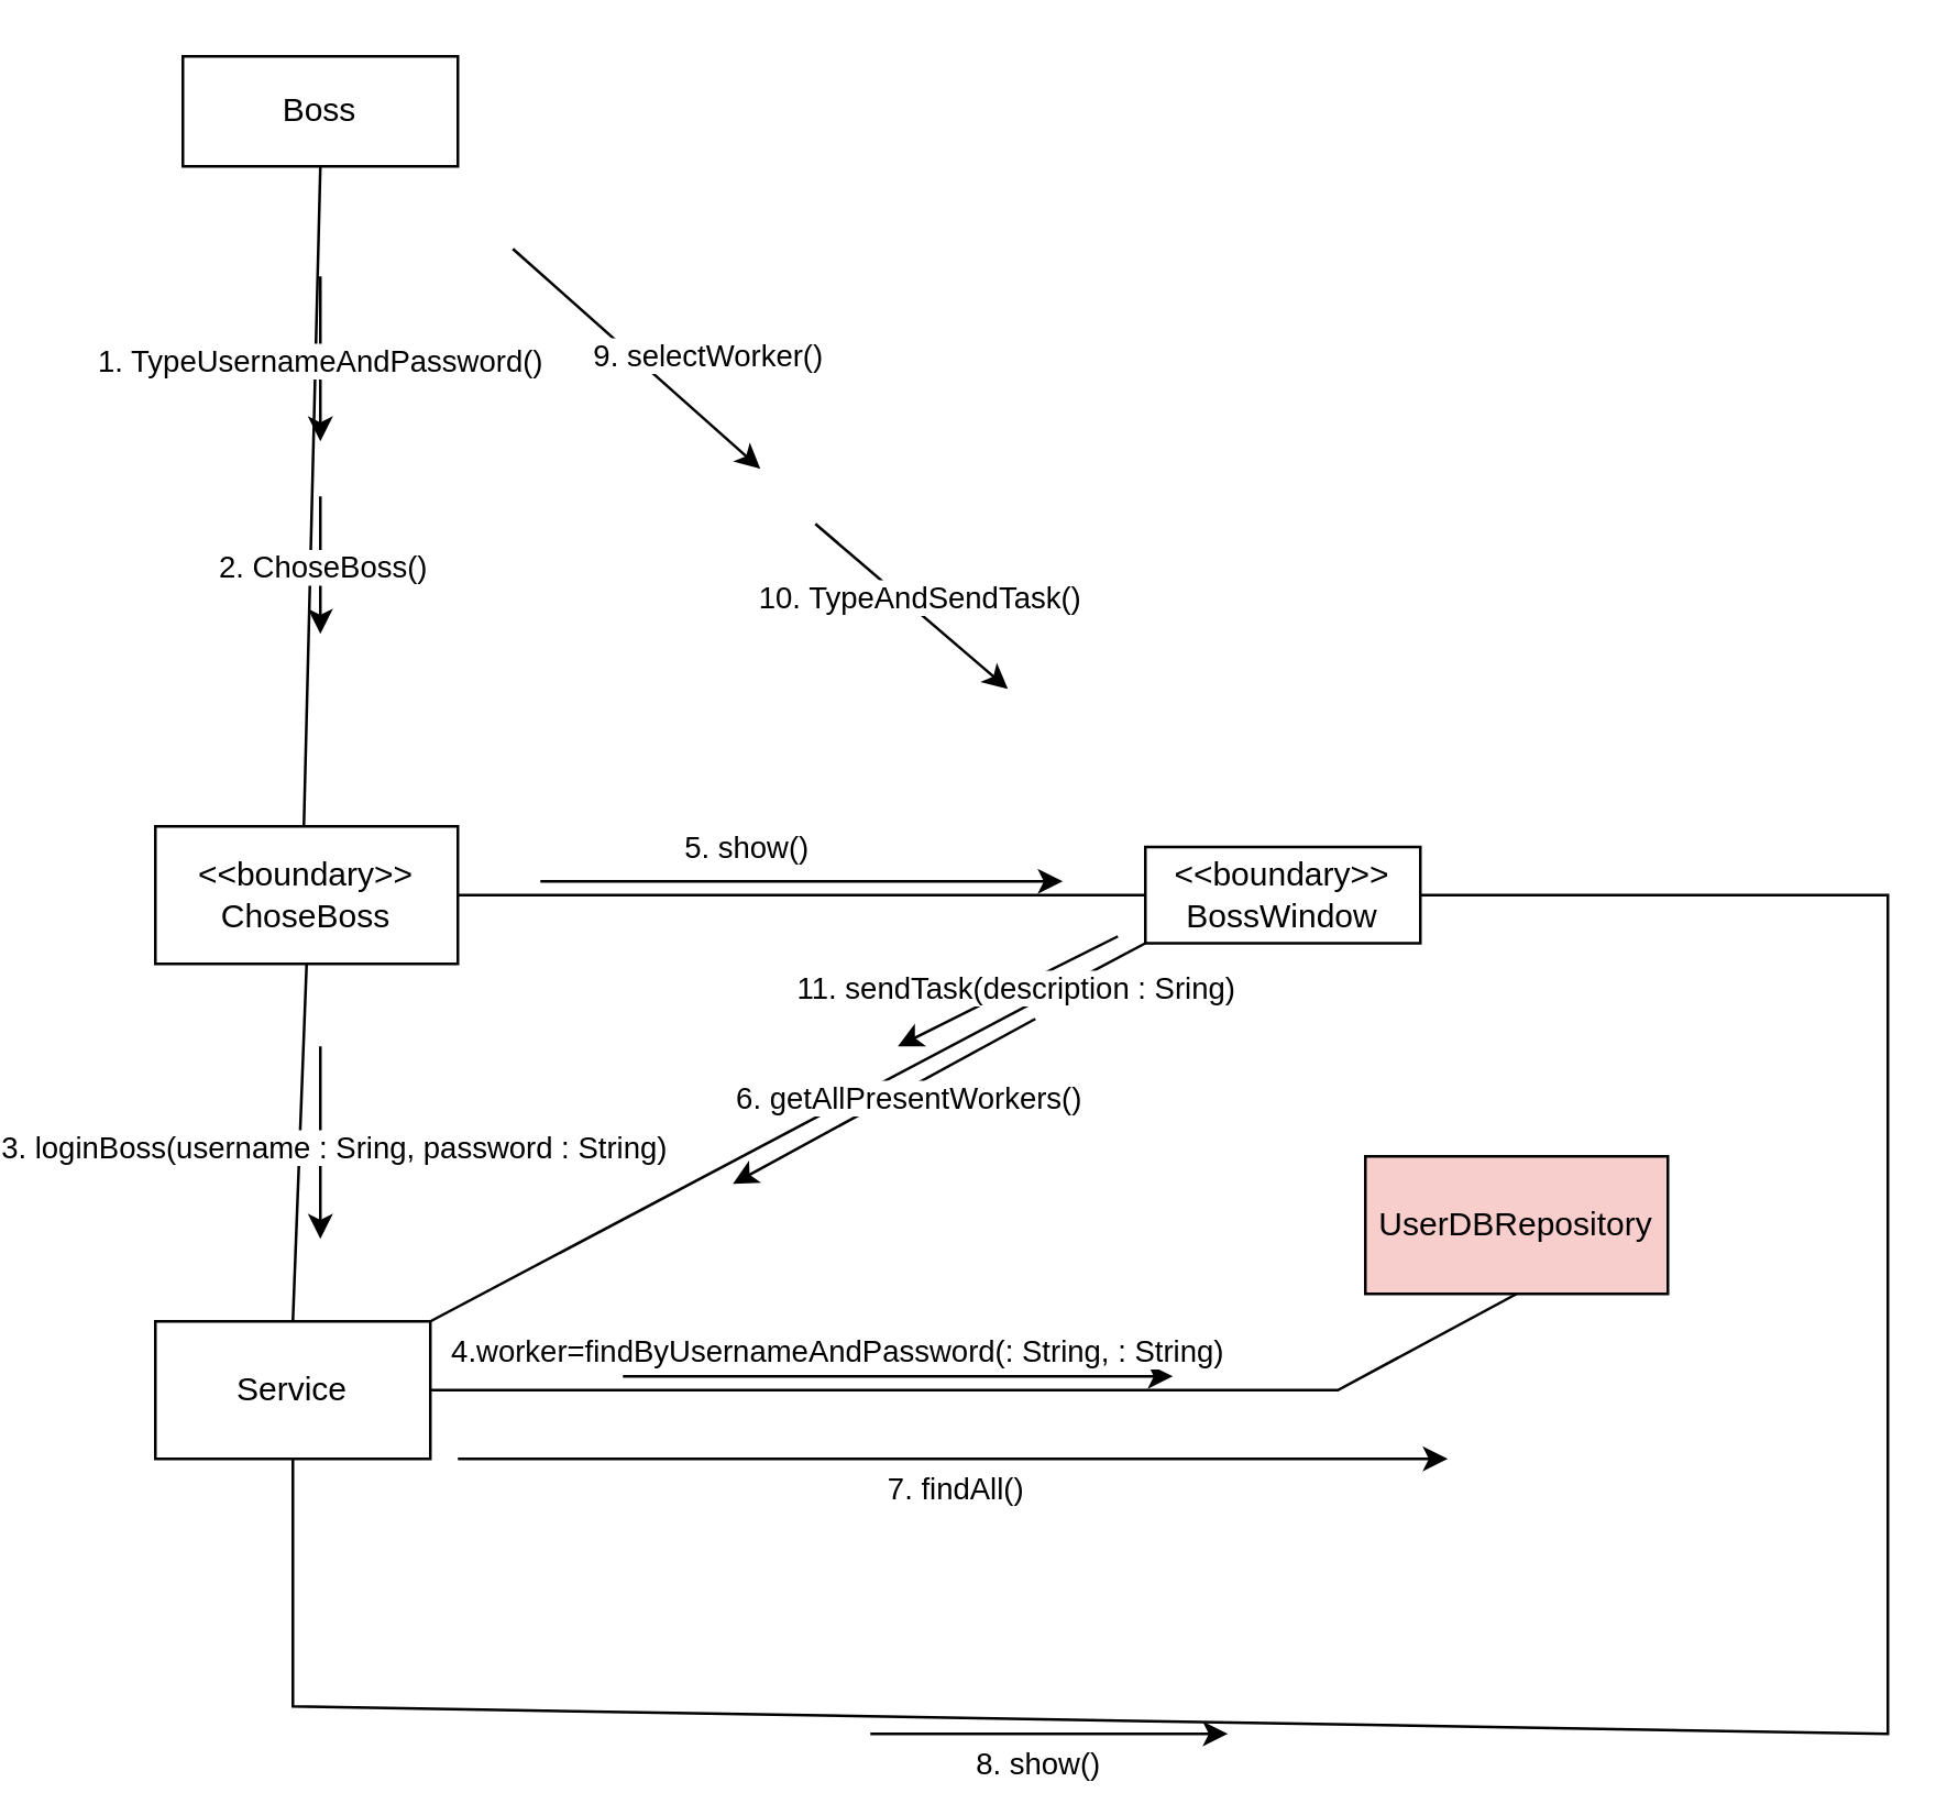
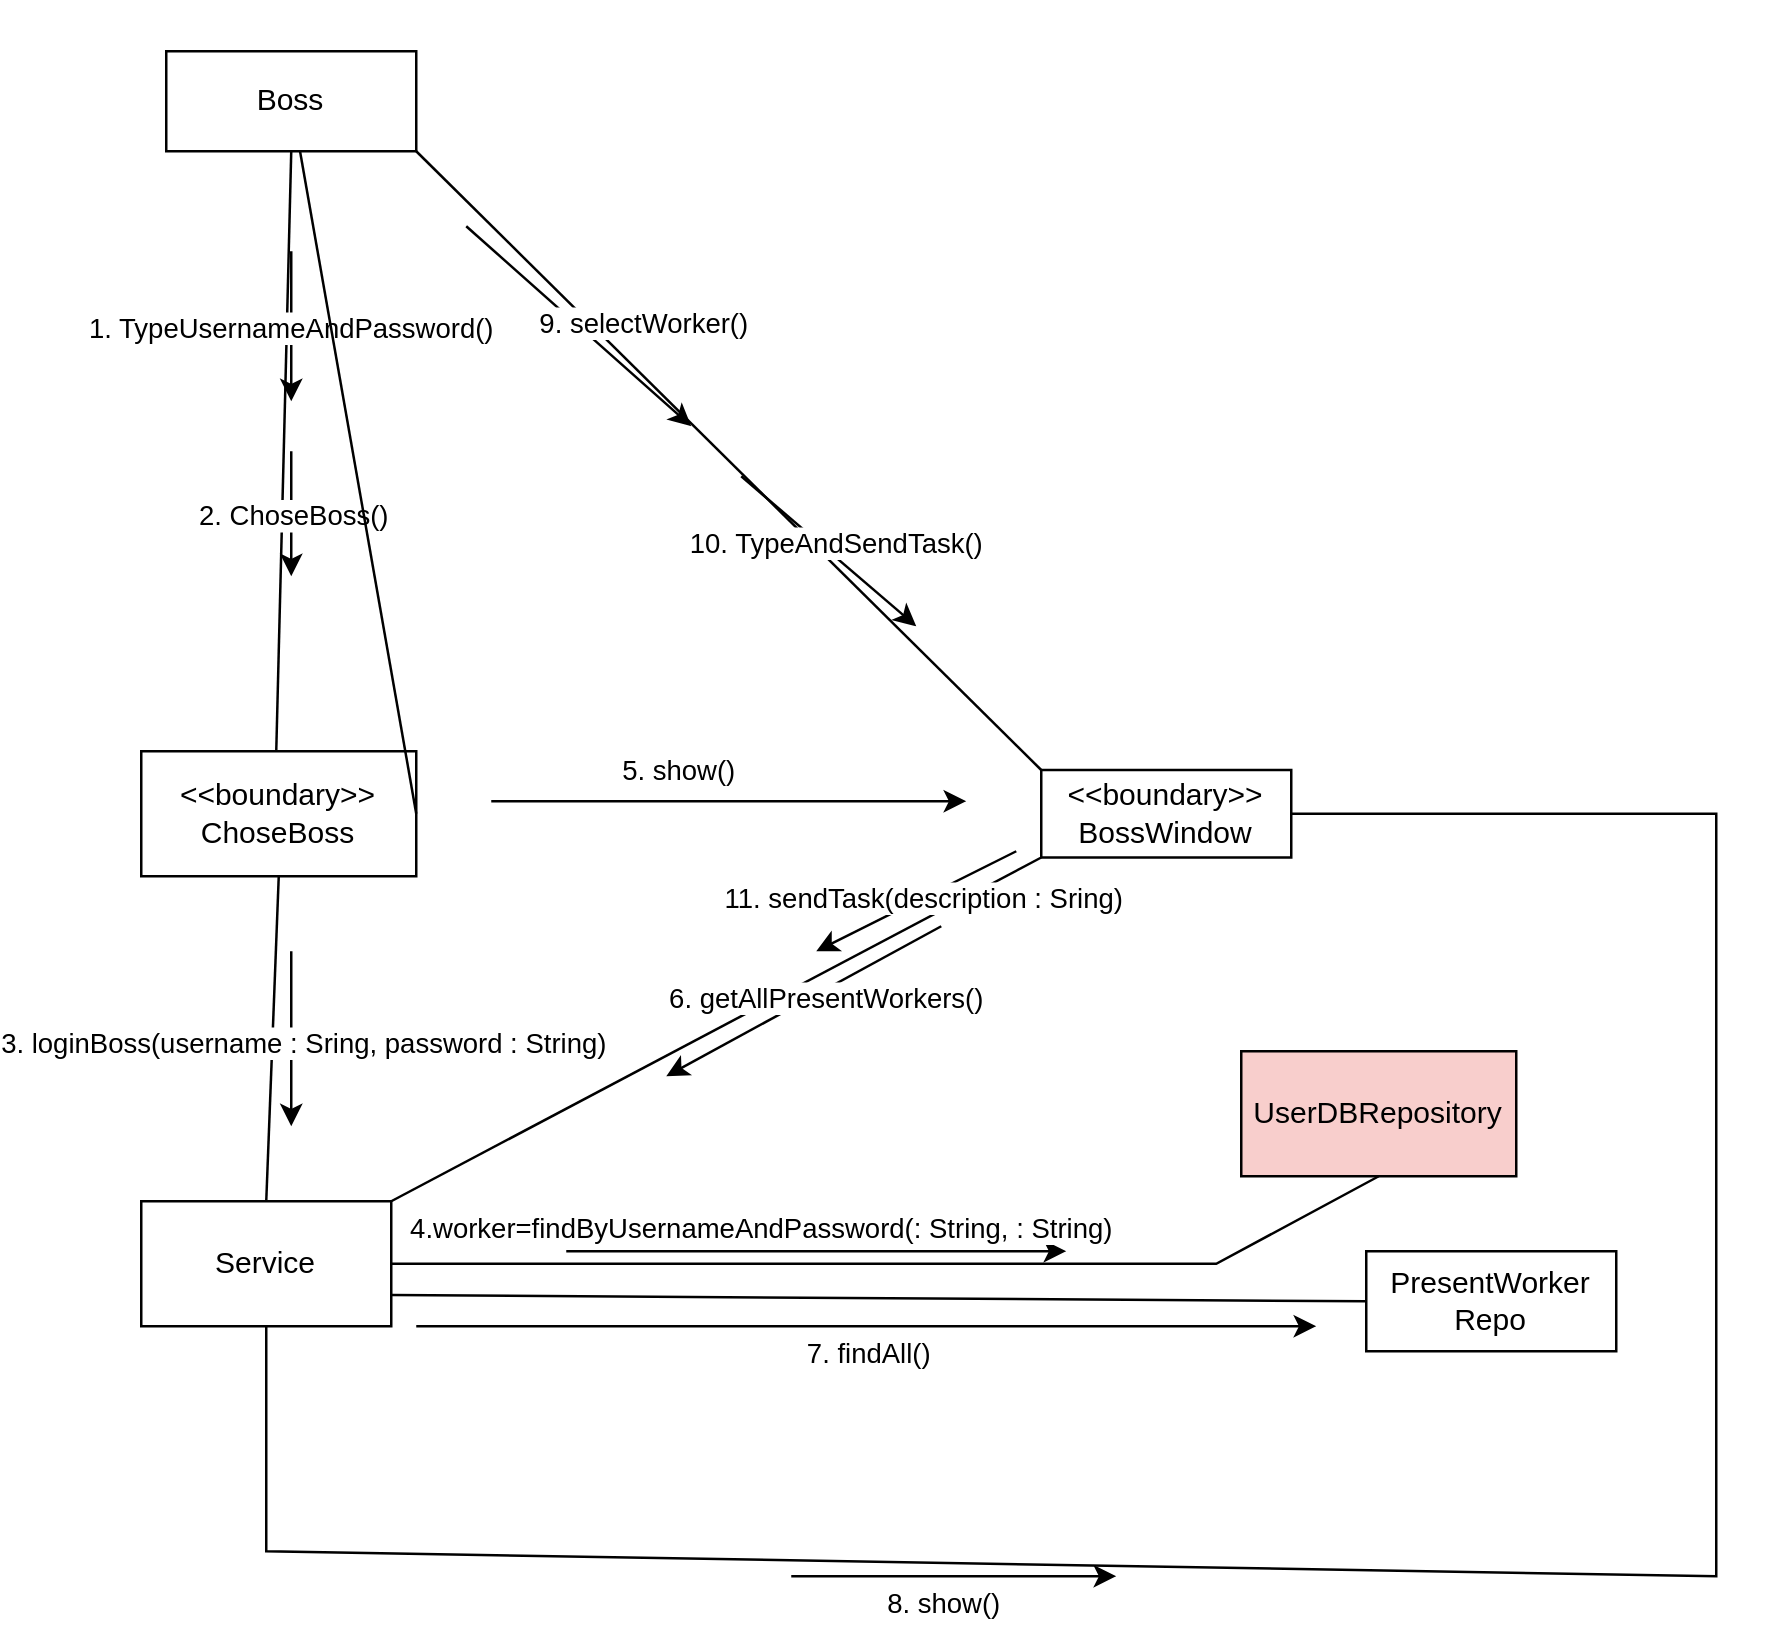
  <mxCell id="0" />
  <mxCell id="1" parent="0" />
  <mxCell id="2" value="Boss" style="rounded=0;whiteSpace=wrap;html=1;" vertex="1" parent="1"><mxGeometry x="30" y="20" width="100" height="40" as="geometry" /></mxCell>
  <mxCell id="3" value="" style="endArrow=none;html=1;rounded=0;entryX=0.5;entryY=1;entryDx=0;entryDy=0;" edge="1" parent="1" target="2"><mxGeometry width="50" height="50" relative="1" as="geometry"><mxPoint x="74" y="300" as="sourcePoint" /><mxPoint x="460" y="330" as="targetPoint" /></mxGeometry></mxCell>
  <mxCell id="4" value="&lt;div&gt;&amp;lt;&amp;lt;boundary&amp;gt;&amp;gt;&lt;/div&gt;&lt;div&gt;ChoseBoss&lt;/div&gt;" style="rounded=0;whiteSpace=wrap;html=1;" vertex="1" parent="1"><mxGeometry x="20" y="300" width="110" height="50" as="geometry" /></mxCell>
  <mxCell id="5" value="" style="endArrow=classic;html=1;rounded=0;" edge="1" parent="1"><mxGeometry width="50" height="50" relative="1" as="geometry"><mxPoint x="80" y="100" as="sourcePoint" /><mxPoint x="80" y="160" as="targetPoint" /></mxGeometry></mxCell>
  <mxCell id="6" value="1. TypeUsernameAndPassword()" style="edgeLabel;html=1;align=center;verticalAlign=middle;resizable=0;points=[];" vertex="1" connectable="0" parent="5"><mxGeometry relative="1" as="geometry"><mxPoint x="-1" as="offset" /></mxGeometry></mxCell>
  <mxCell id="7" value="" style="endArrow=classic;html=1;rounded=0;" edge="1" parent="1"><mxGeometry width="50" height="50" relative="1" as="geometry"><mxPoint x="80" y="180" as="sourcePoint" /><mxPoint x="80" y="230" as="targetPoint" /></mxGeometry></mxCell>
  <mxCell id="8" value="2. ChoseBoss()" style="edgeLabel;html=1;align=center;verticalAlign=middle;resizable=0;points=[];" vertex="1" connectable="0" parent="7"><mxGeometry relative="1" as="geometry"><mxPoint as="offset" /></mxGeometry></mxCell>
  <mxCell id="9" value="Service" style="rounded=0;whiteSpace=wrap;html=1;" vertex="1" parent="1"><mxGeometry x="20" y="480" width="100" height="50" as="geometry" /></mxCell>
  <mxCell id="10" value="" style="endArrow=none;html=1;rounded=0;entryX=0.5;entryY=1;entryDx=0;entryDy=0;exitX=0.5;exitY=0;exitDx=0;exitDy=0;" edge="1" parent="1" source="9" target="4"><mxGeometry width="50" height="50" relative="1" as="geometry"><mxPoint x="410" y="560" as="sourcePoint" /><mxPoint x="460" y="510" as="targetPoint" /></mxGeometry></mxCell>
  <mxCell id="11" value="" style="endArrow=classic;html=1;rounded=0;" edge="1" parent="1"><mxGeometry width="50" height="50" relative="1" as="geometry"><mxPoint x="80" y="380" as="sourcePoint" /><mxPoint x="80" y="450" as="targetPoint" /></mxGeometry></mxCell>
  <mxCell id="12" value="3. loginBoss(username : Sring, password : String)" style="edgeLabel;html=1;align=center;verticalAlign=middle;resizable=0;points=[];" vertex="1" connectable="0" parent="11"><mxGeometry x="0.029" y="4" relative="1" as="geometry"><mxPoint as="offset" /></mxGeometry></mxCell>
  <mxCell id="13" value="UserDBRepository" style="rounded=0;whiteSpace=wrap;html=1;fillColor=#f8cecc;" vertex="1" parent="1"><mxGeometry x="460" y="420" width="110" height="50" as="geometry" /></mxCell>
  <mxCell id="14" value="" style="endArrow=none;html=1;rounded=0;exitX=1;exitY=0.5;exitDx=0;exitDy=0;entryX=0.5;entryY=1;entryDx=0;entryDy=0;" edge="1" parent="1" source="9" target="13"><mxGeometry width="50" height="50" relative="1" as="geometry"><mxPoint x="410" y="460" as="sourcePoint" /><mxPoint x="460" y="410" as="targetPoint" /><Array as="points"><mxPoint x="450" y="505" /></Array></mxGeometry></mxCell>
  <mxCell id="15" value="" style="endArrow=classic;html=1;rounded=0;" edge="1" parent="1"><mxGeometry width="50" height="50" relative="1" as="geometry"><mxPoint x="190" y="500" as="sourcePoint" /><mxPoint x="390" y="500" as="targetPoint" /></mxGeometry></mxCell>
  <mxCell id="16" value="4.worker=findByUsernameAndPassword(: String, : String)" style="edgeLabel;html=1;align=center;verticalAlign=middle;resizable=0;points=[];" vertex="1" connectable="0" parent="15"><mxGeometry x="-0.23" y="-3" relative="1" as="geometry"><mxPoint y="-13" as="offset" /></mxGeometry></mxCell>
+ <mxCell id="17" value="&lt;div&gt;PresentWorker&lt;/div&gt;&lt;div&gt;Repo&lt;/div&gt;" style="rounded=0;whiteSpace=wrap;html=1;" vertex="1" parent="1"><mxGeometry x="510" y="500" width="100" height="40" as="geometry" /></mxCell>
+ <mxCell id="18" value="" style="endArrow=none;html=1;rounded=0;exitX=1;exitY=0.75;exitDx=0;exitDy=0;entryX=0;entryY=0.5;entryDx=0;entryDy=0;" edge="1" parent="1" source="9" target="17"><mxGeometry width="50" height="50" relative="1" as="geometry"><mxPoint x="410" y="580" as="sourcePoint" /><mxPoint x="460" y="530" as="targetPoint" /></mxGeometry></mxCell>
  <mxCell id="19" value="" style="endArrow=classic;html=1;rounded=0;" edge="1" parent="1"><mxGeometry width="50" height="50" relative="1" as="geometry"><mxPoint x="130" y="530" as="sourcePoint" /><mxPoint x="490" y="530" as="targetPoint" /></mxGeometry></mxCell>
  <mxCell id="20" value="7. findAll()" style="edgeLabel;html=1;align=center;verticalAlign=middle;resizable=0;points=[];" vertex="1" connectable="0" parent="19"><mxGeometry x="0.167" y="-1" relative="1" as="geometry"><mxPoint x="-30" y="9" as="offset" /></mxGeometry></mxCell>
- <mxCell id="21" value="" style="endArrow=none;html=1;rounded=0;exitX=1;exitY=0.5;exitDx=0;exitDy=0;" edge="1" parent="1" source="4" target="22"><mxGeometry width="50" height="50" relative="1" as="geometry"><mxPoint x="410" y="400" as="sourcePoint" /><mxPoint x="370" y="325" as="targetPoint" /></mxGeometry></mxCell>
+ <mxCell id="21" value="" style="endArrow=none;html=1;rounded=0;exitX=1;exitY=0.5;exitDx=0;exitDy=0;" edge="1" parent="1" source="4" target="2"><mxGeometry width="50" height="50" relative="1" as="geometry"><mxPoint x="410" y="400" as="sourcePoint" /><mxPoint x="370" y="325" as="targetPoint" /></mxGeometry></mxCell>
  <mxCell id="22" value="&lt;div&gt;&amp;lt;&amp;lt;boundary&amp;gt;&amp;gt; &lt;br&gt;&lt;/div&gt;&lt;div&gt;BossWindow&lt;/div&gt;" style="rounded=0;whiteSpace=wrap;html=1;" vertex="1" parent="1"><mxGeometry x="380" y="307.5" width="100" height="35" as="geometry" /></mxCell>
  <mxCell id="23" value="" style="endArrow=classic;html=1;rounded=0;" edge="1" parent="1"><mxGeometry width="50" height="50" relative="1" as="geometry"><mxPoint x="160" y="320" as="sourcePoint" /><mxPoint x="350" y="320" as="targetPoint" /></mxGeometry></mxCell>
  <mxCell id="24" value="5. show()" style="edgeLabel;html=1;align=center;verticalAlign=middle;resizable=0;points=[];" vertex="1" connectable="0" parent="23"><mxGeometry x="0.322" y="3" relative="1" as="geometry"><mxPoint x="-52" y="-10" as="offset" /></mxGeometry></mxCell>
  <mxCell id="25" value="" style="endArrow=none;html=1;rounded=0;exitX=1;exitY=0;exitDx=0;exitDy=0;entryX=0;entryY=1;entryDx=0;entryDy=0;" edge="1" parent="1" source="9" target="22"><mxGeometry width="50" height="50" relative="1" as="geometry"><mxPoint x="410" y="400" as="sourcePoint" /><mxPoint x="460" y="350" as="targetPoint" /></mxGeometry></mxCell>
  <mxCell id="26" value="" style="endArrow=classic;html=1;rounded=0;" edge="1" parent="1"><mxGeometry width="50" height="50" relative="1" as="geometry"><mxPoint x="340" y="370" as="sourcePoint" /><mxPoint x="230" y="430" as="targetPoint" /></mxGeometry></mxCell>
  <mxCell id="27" value="6. getAllPresentWorkers()" style="edgeLabel;html=1;align=center;verticalAlign=middle;resizable=0;points=[];" vertex="1" connectable="0" parent="26"><mxGeometry x="-0.12" y="3" relative="1" as="geometry"><mxPoint as="offset" /></mxGeometry></mxCell>
  <mxCell id="28" value="" style="endArrow=none;html=1;rounded=0;exitX=0.5;exitY=1;exitDx=0;exitDy=0;entryX=1;entryY=0.5;entryDx=0;entryDy=0;" edge="1" parent="1" source="9" target="22"><mxGeometry width="50" height="50" relative="1" as="geometry"><mxPoint x="410" y="500" as="sourcePoint" /><mxPoint x="720" y="320" as="targetPoint" /><Array as="points"><mxPoint x="70" y="620" /><mxPoint x="650" y="630" /><mxPoint x="650" y="325" /></Array></mxGeometry></mxCell>
  <mxCell id="29" value="" style="endArrow=classic;html=1;rounded=0;" edge="1" parent="1"><mxGeometry width="50" height="50" relative="1" as="geometry"><mxPoint x="280" y="630" as="sourcePoint" /><mxPoint x="410" y="630" as="targetPoint" /></mxGeometry></mxCell>
  <mxCell id="30" value="8. show()" style="edgeLabel;html=1;align=center;verticalAlign=middle;resizable=0;points=[];" vertex="1" connectable="0" parent="29"><mxGeometry x="-0.446" y="-5" relative="1" as="geometry"><mxPoint x="24" y="5" as="offset" /></mxGeometry></mxCell>
+ <mxCell id="31" value="" style="endArrow=none;html=1;rounded=0;entryX=1;entryY=1;entryDx=0;entryDy=0;exitX=0;exitY=0;exitDx=0;exitDy=0;" edge="1" parent="1" source="22" target="2"><mxGeometry width="50" height="50" relative="1" as="geometry"><mxPoint x="410" y="400" as="sourcePoint" /><mxPoint x="460" y="350" as="targetPoint" /></mxGeometry></mxCell>
  <mxCell id="32" value="" style="endArrow=classic;html=1;rounded=0;" edge="1" parent="1"><mxGeometry width="50" height="50" relative="1" as="geometry"><mxPoint x="150" y="90" as="sourcePoint" /><mxPoint x="240" y="170" as="targetPoint" /></mxGeometry></mxCell>
  <mxCell id="33" value="9. selectWorker()" style="edgeLabel;html=1;align=center;verticalAlign=middle;resizable=0;points=[];" vertex="1" connectable="0" parent="32"><mxGeometry x="-0.01" y="2" relative="1" as="geometry"><mxPoint x="24" as="offset" /></mxGeometry></mxCell>
  <mxCell id="34" value="" style="endArrow=classic;html=1;rounded=0;" edge="1" parent="1"><mxGeometry width="50" height="50" relative="1" as="geometry"><mxPoint x="260" y="190" as="sourcePoint" /><mxPoint x="330" y="250" as="targetPoint" /></mxGeometry></mxCell>
  <mxCell id="35" value="10. TypeAndSendTask()" style="edgeLabel;html=1;align=center;verticalAlign=middle;resizable=0;points=[];" vertex="1" connectable="0" parent="34"><mxGeometry x="0.007" y="4" relative="1" as="geometry"><mxPoint as="offset" /></mxGeometry></mxCell>
  <mxCell id="36" value="" style="endArrow=classic;html=1;rounded=0;" edge="1" parent="1"><mxGeometry width="50" height="50" relative="1" as="geometry"><mxPoint x="370" y="340" as="sourcePoint" /><mxPoint x="290" y="380" as="targetPoint" /></mxGeometry></mxCell>
  <mxCell id="37" value="11. sendTask(description : Sring)" style="edgeLabel;html=1;align=center;verticalAlign=middle;resizable=0;points=[];" vertex="1" connectable="0" parent="36"><mxGeometry x="-0.05" relative="1" as="geometry"><mxPoint as="offset" /></mxGeometry></mxCell>
